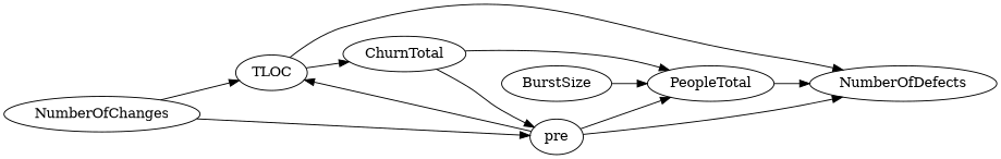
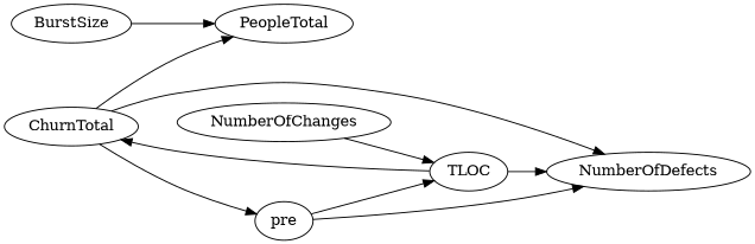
  digraph {
    rankdir=LR
    PeopleTotal
    NumberOfDefects
    NumberOfChanges
    TLOC
    pre
    ChurnTotal
    BurstSize
-   PeopleTotal -> NumberOfDefects
+   ChurnTotal -> NumberOfDefects
    NumberOfChanges -> TLOC
-   NumberOfChanges -> pre
    TLOC -> NumberOfDefects
    TLOC -> ChurnTotal
-   pre -> PeopleTotal
    pre -> NumberOfDefects
    pre -> TLOC
    ChurnTotal -> PeopleTotal
    ChurnTotal -> pre
    BurstSize -> PeopleTotal
  }
